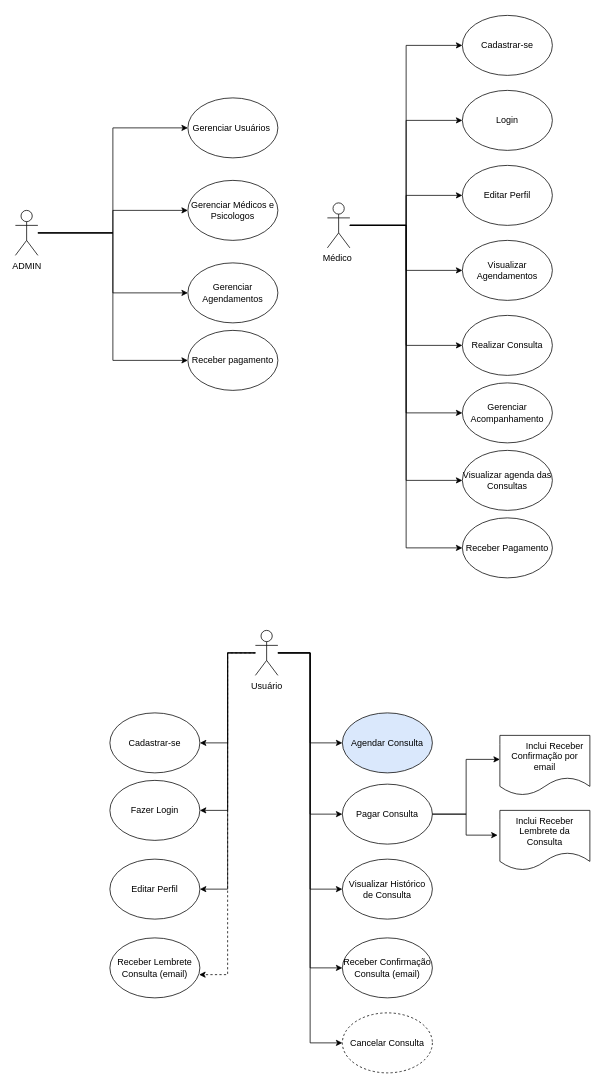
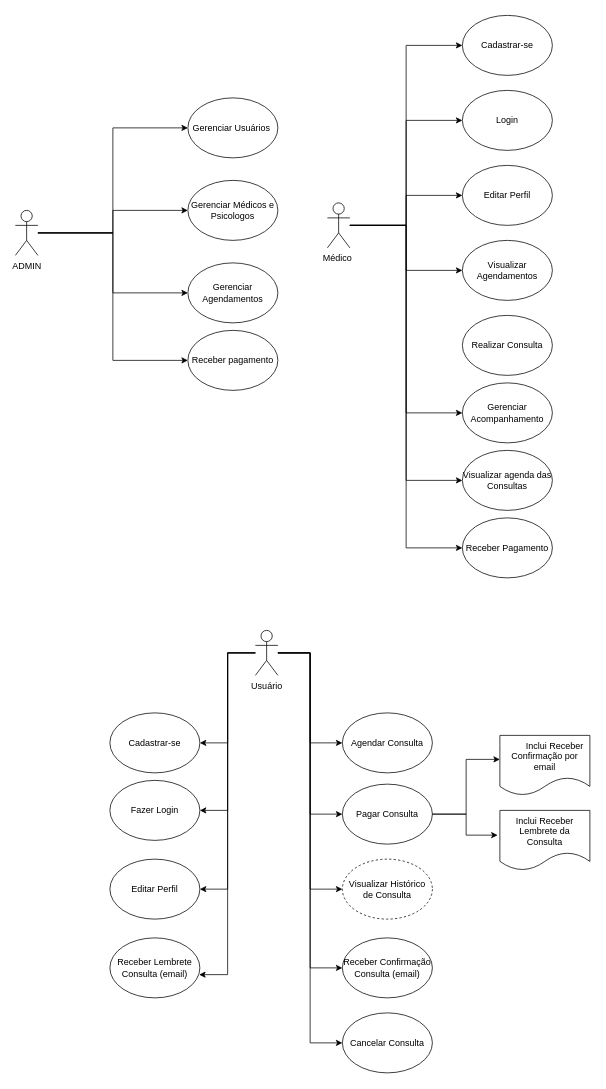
  <mxCell id="0" />
  <mxCell id="1" parent="0" />
  <mxCell id="2" style="edgeStyle=orthogonalEdgeStyle;rounded=0;orthogonalLoop=1;jettySize=auto;html=1;entryX=0;entryY=0.5;entryDx=0;entryDy=0;" parent="1" source="6" target="7" edge="1"><mxGeometry relative="1" as="geometry" /></mxCell>
  <mxCell id="3" style="edgeStyle=orthogonalEdgeStyle;rounded=0;orthogonalLoop=1;jettySize=auto;html=1;entryX=0;entryY=0.5;entryDx=0;entryDy=0;" parent="1" source="6" target="8" edge="1"><mxGeometry relative="1" as="geometry" /></mxCell>
  <mxCell id="4" style="edgeStyle=orthogonalEdgeStyle;rounded=0;orthogonalLoop=1;jettySize=auto;html=1;entryX=0;entryY=0.5;entryDx=0;entryDy=0;" parent="1" source="6" target="9" edge="1"><mxGeometry relative="1" as="geometry" /></mxCell>
  <mxCell id="5" style="edgeStyle=orthogonalEdgeStyle;rounded=0;orthogonalLoop=1;jettySize=auto;html=1;entryX=0;entryY=0.5;entryDx=0;entryDy=0;" parent="1" source="6" target="50" edge="1"><mxGeometry relative="1" as="geometry" /></mxCell>
  <mxCell id="6" value="ADMIN&lt;div&gt;&lt;br&gt;&lt;/div&gt;" style="shape=umlActor;verticalLabelPosition=bottom;verticalAlign=top;html=1;outlineConnect=0;" parent="1" vertex="1"><mxGeometry x="20" y="280" width="30" height="60" as="geometry" /></mxCell>
  <mxCell id="7" value="Gerenciar Usuários&lt;span style=&quot;white-space: pre;&quot;&gt;&#09;&lt;/span&gt;" style="ellipse;whiteSpace=wrap;html=1;" parent="1" vertex="1"><mxGeometry x="250" y="130" width="120" height="80" as="geometry" /></mxCell>
  <mxCell id="8" value="Gerenciar Médicos e Psicologos" style="ellipse;whiteSpace=wrap;html=1;" parent="1" vertex="1"><mxGeometry x="250" y="240" width="120" height="80" as="geometry" /></mxCell>
  <mxCell id="9" value="&lt;div&gt;Gerenciar Agendamentos&lt;/div&gt;" style="ellipse;whiteSpace=wrap;html=1;" parent="1" vertex="1"><mxGeometry x="250" y="350" width="120" height="80" as="geometry" /></mxCell>
  <mxCell id="10" style="edgeStyle=orthogonalEdgeStyle;rounded=0;orthogonalLoop=1;jettySize=auto;html=1;entryX=0;entryY=0.5;entryDx=0;entryDy=0;" parent="1" source="18" target="19" edge="1"><mxGeometry relative="1" as="geometry" /></mxCell>
- <mxCell id="11" style="edgeStyle=orthogonalEdgeStyle;rounded=0;orthogonalLoop=1;jettySize=auto;html=1;entryX=0;entryY=0.5;entryDx=0;entryDy=0;" parent="1" source="18" target="20" edge="1"><mxGeometry relative="1" as="geometry" /></mxCell>
  <mxCell id="12" style="edgeStyle=orthogonalEdgeStyle;rounded=0;orthogonalLoop=1;jettySize=auto;html=1;entryX=0;entryY=0.5;entryDx=0;entryDy=0;" parent="1" source="18" target="21" edge="1"><mxGeometry relative="1" as="geometry" /></mxCell>
  <mxCell id="13" style="edgeStyle=orthogonalEdgeStyle;rounded=0;orthogonalLoop=1;jettySize=auto;html=1;entryX=0;entryY=0.5;entryDx=0;entryDy=0;" parent="1" source="18" target="46" edge="1"><mxGeometry relative="1" as="geometry" /></mxCell>
  <mxCell id="14" style="edgeStyle=orthogonalEdgeStyle;rounded=0;orthogonalLoop=1;jettySize=auto;html=1;entryX=0;entryY=0.5;entryDx=0;entryDy=0;" parent="1" source="18" target="45" edge="1"><mxGeometry relative="1" as="geometry" /></mxCell>
  <mxCell id="15" style="edgeStyle=orthogonalEdgeStyle;rounded=0;orthogonalLoop=1;jettySize=auto;html=1;" parent="1" source="18" target="47" edge="1"><mxGeometry relative="1" as="geometry" /></mxCell>
  <mxCell id="16" style="edgeStyle=orthogonalEdgeStyle;rounded=0;orthogonalLoop=1;jettySize=auto;html=1;entryX=0;entryY=0.5;entryDx=0;entryDy=0;" parent="1" source="18" target="48" edge="1"><mxGeometry relative="1" as="geometry" /></mxCell>
  <mxCell id="17" style="edgeStyle=orthogonalEdgeStyle;rounded=0;orthogonalLoop=1;jettySize=auto;html=1;entryX=0;entryY=0.5;entryDx=0;entryDy=0;" parent="1" source="18" target="49" edge="1"><mxGeometry relative="1" as="geometry" /></mxCell>
  <mxCell id="18" value="Médico&amp;nbsp;&lt;div&gt;&lt;br&gt;&lt;/div&gt;" style="shape=umlActor;verticalLabelPosition=bottom;verticalAlign=top;html=1;outlineConnect=0;" parent="1" vertex="1"><mxGeometry x="436" y="270" width="30" height="60" as="geometry" /></mxCell>
  <mxCell id="19" value="&lt;div&gt;Visualizar Agendamentos&lt;/div&gt;" style="ellipse;whiteSpace=wrap;html=1;" parent="1" vertex="1"><mxGeometry x="616" y="320" width="120" height="80" as="geometry" /></mxCell>
  <mxCell id="20" value="&lt;div&gt;Realizar Consulta&lt;/div&gt;" style="ellipse;whiteSpace=wrap;html=1;" parent="1" vertex="1"><mxGeometry x="616" y="420" width="120" height="80" as="geometry" /></mxCell>
  <mxCell id="21" value="&lt;div&gt;Gerenciar Acompanhamento&lt;/div&gt;" style="ellipse;whiteSpace=wrap;html=1;" parent="1" vertex="1"><mxGeometry x="616" y="510" width="120" height="80" as="geometry" /></mxCell>
  <mxCell id="22" style="edgeStyle=orthogonalEdgeStyle;rounded=0;orthogonalLoop=1;jettySize=auto;html=1;entryX=1;entryY=0.5;entryDx=0;entryDy=0;" parent="1" source="30" target="31" edge="1"><mxGeometry relative="1" as="geometry" /></mxCell>
  <mxCell id="23" style="edgeStyle=orthogonalEdgeStyle;rounded=0;orthogonalLoop=1;jettySize=auto;html=1;entryX=1;entryY=0.5;entryDx=0;entryDy=0;" parent="1" source="30" target="32" edge="1"><mxGeometry relative="1" as="geometry" /></mxCell>
  <mxCell id="24" style="edgeStyle=orthogonalEdgeStyle;rounded=0;orthogonalLoop=1;jettySize=auto;html=1;entryX=1;entryY=0.5;entryDx=0;entryDy=0;" parent="1" source="30" target="33" edge="1"><mxGeometry relative="1" as="geometry" /></mxCell>
  <mxCell id="25" style="edgeStyle=orthogonalEdgeStyle;rounded=0;orthogonalLoop=1;jettySize=auto;html=1;entryX=0;entryY=0.5;entryDx=0;entryDy=0;" parent="1" source="30" target="34" edge="1"><mxGeometry relative="1" as="geometry" /></mxCell>
  <mxCell id="26" style="edgeStyle=orthogonalEdgeStyle;rounded=0;orthogonalLoop=1;jettySize=auto;html=1;entryX=0;entryY=0.5;entryDx=0;entryDy=0;" parent="1" source="30" target="35" edge="1"><mxGeometry relative="1" as="geometry" /></mxCell>
  <mxCell id="27" style="edgeStyle=orthogonalEdgeStyle;rounded=0;orthogonalLoop=1;jettySize=auto;html=1;entryX=0;entryY=0.5;entryDx=0;entryDy=0;" parent="1" source="30" target="36" edge="1"><mxGeometry relative="1" as="geometry" /></mxCell>
  <mxCell id="28" style="edgeStyle=orthogonalEdgeStyle;rounded=0;orthogonalLoop=1;jettySize=auto;html=1;entryX=0;entryY=0.5;entryDx=0;entryDy=0;" parent="1" source="30" target="41" edge="1"><mxGeometry relative="1" as="geometry" /></mxCell>
  <mxCell id="29" style="edgeStyle=orthogonalEdgeStyle;rounded=0;orthogonalLoop=1;jettySize=auto;html=1;entryX=0;entryY=0.5;entryDx=0;entryDy=0;" parent="1" source="30" target="44" edge="1"><mxGeometry relative="1" as="geometry" /></mxCell>
  <mxCell id="30" value="Usuário" style="shape=umlActor;verticalLabelPosition=bottom;verticalAlign=top;html=1;outlineConnect=0;" parent="1" vertex="1"><mxGeometry x="340" y="840" width="30" height="60" as="geometry" /></mxCell>
  <mxCell id="31" value="&lt;div&gt;Cadastrar-se&lt;/div&gt;" style="ellipse;whiteSpace=wrap;html=1;" parent="1" vertex="1"><mxGeometry x="146" y="950" width="120" height="80" as="geometry" /></mxCell>
  <mxCell id="32" value="&lt;div&gt;Fazer Login&lt;/div&gt;" style="ellipse;whiteSpace=wrap;html=1;" parent="1" vertex="1"><mxGeometry x="146" y="1040" width="120" height="80" as="geometry" /></mxCell>
  <mxCell id="33" value="Editar Perfil" style="ellipse;whiteSpace=wrap;html=1;" parent="1" vertex="1"><mxGeometry x="146" y="1145" width="120" height="80" as="geometry" /></mxCell>
- <mxCell id="34" value="&lt;div&gt;Agendar Consulta&lt;/div&gt;" style="ellipse;whiteSpace=wrap;html=1;fillColor=#dae8fc;" parent="1" vertex="1"><mxGeometry x="456" y="950" width="120" height="80" as="geometry" /></mxCell>
+ <mxCell id="34" value="&lt;div&gt;Agendar Consulta&lt;/div&gt;" style="ellipse;whiteSpace=wrap;html=1;" parent="1" vertex="1"><mxGeometry x="456" y="950" width="120" height="80" as="geometry" /></mxCell>
  <mxCell id="35" value="&lt;div&gt;Pagar Consulta&lt;/div&gt;" style="ellipse;whiteSpace=wrap;html=1;" parent="1" vertex="1"><mxGeometry x="456" y="1045" width="120" height="80" as="geometry" /></mxCell>
- <mxCell id="36" value="&lt;div&gt;Visualizar Histórico de Consulta&lt;/div&gt;" style="ellipse;whiteSpace=wrap;html=1;" parent="1" vertex="1"><mxGeometry x="456" y="1145" width="120" height="80" as="geometry" /></mxCell>
+ <mxCell id="36" value="&lt;div&gt;Visualizar Histórico de Consulta&lt;/div&gt;" style="ellipse;whiteSpace=wrap;html=1;dashed=1;" parent="1" vertex="1"><mxGeometry x="456" y="1145" width="120" height="80" as="geometry" /></mxCell>
  <mxCell id="37" value="&lt;span style=&quot;white-space: pre;&quot;&gt;&#09;&lt;/span&gt;Inclui Receber Confirmação por email" style="shape=document;whiteSpace=wrap;html=1;boundedLbl=1;" parent="1" vertex="1"><mxGeometry x="666" y="980" width="120" height="80" as="geometry" /></mxCell>
  <mxCell id="38" value="Inclui Receber Lembrete da Consulta" style="shape=document;whiteSpace=wrap;html=1;boundedLbl=1;" parent="1" vertex="1"><mxGeometry x="666" y="1080" width="120" height="80" as="geometry" /></mxCell>
  <mxCell id="39" style="edgeStyle=orthogonalEdgeStyle;rounded=0;orthogonalLoop=1;jettySize=auto;html=1;entryX=0;entryY=0.4;entryDx=0;entryDy=0;entryPerimeter=0;" parent="1" source="35" target="37" edge="1"><mxGeometry relative="1" as="geometry" /></mxCell>
  <mxCell id="40" style="edgeStyle=orthogonalEdgeStyle;rounded=0;orthogonalLoop=1;jettySize=auto;html=1;entryX=-0.025;entryY=0.413;entryDx=0;entryDy=0;entryPerimeter=0;" parent="1" source="35" target="38" edge="1"><mxGeometry relative="1" as="geometry" /></mxCell>
  <mxCell id="41" value="&lt;div&gt;Receber Confirmação Consulta (email)&lt;/div&gt;" style="ellipse;whiteSpace=wrap;html=1;" parent="1" vertex="1"><mxGeometry x="456" y="1250" width="120" height="80" as="geometry" /></mxCell>
  <mxCell id="42" value="Receber Lembrete Consulta (email)" style="ellipse;whiteSpace=wrap;html=1;" parent="1" vertex="1"><mxGeometry x="146" y="1250" width="120" height="80" as="geometry" /></mxCell>
- <mxCell id="43" style="edgeStyle=orthogonalEdgeStyle;rounded=0;orthogonalLoop=1;jettySize=auto;html=1;entryX=0.992;entryY=0.613;entryDx=0;entryDy=0;entryPerimeter=0;dashed=1;" parent="1" source="30" target="42" edge="1"><mxGeometry relative="1" as="geometry" /></mxCell>
- <mxCell id="44" value="&lt;div&gt;Cancelar Consulta&lt;/div&gt;" style="ellipse;whiteSpace=wrap;html=1;dashed=1;" parent="1" vertex="1"><mxGeometry x="456" y="1350" width="120" height="80" as="geometry" /></mxCell>
+ <mxCell id="43" style="edgeStyle=orthogonalEdgeStyle;rounded=0;orthogonalLoop=1;jettySize=auto;html=1;entryX=0.992;entryY=0.613;entryDx=0;entryDy=0;entryPerimeter=0;" parent="1" source="30" target="42" edge="1"><mxGeometry relative="1" as="geometry" /></mxCell>
+ <mxCell id="44" value="&lt;div&gt;Cancelar Consulta&lt;/div&gt;" style="ellipse;whiteSpace=wrap;html=1;" parent="1" vertex="1"><mxGeometry x="456" y="1350" width="120" height="80" as="geometry" /></mxCell>
  <mxCell id="45" value="Cadastrar-se" style="ellipse;whiteSpace=wrap;html=1;" parent="1" vertex="1"><mxGeometry x="616" y="20" width="120" height="80" as="geometry" /></mxCell>
  <mxCell id="46" value="Login" style="ellipse;whiteSpace=wrap;html=1;" parent="1" vertex="1"><mxGeometry x="616" y="120" width="120" height="80" as="geometry" /></mxCell>
  <mxCell id="47" value="Editar Perfil" style="ellipse;whiteSpace=wrap;html=1;" parent="1" vertex="1"><mxGeometry x="616" y="220" width="120" height="80" as="geometry" /></mxCell>
  <mxCell id="48" value="Visualizar agenda das Consultas" style="ellipse;whiteSpace=wrap;html=1;" parent="1" vertex="1"><mxGeometry x="616" y="600" width="120" height="80" as="geometry" /></mxCell>
  <mxCell id="49" value="Receber Pagamento" style="ellipse;whiteSpace=wrap;html=1;" parent="1" vertex="1"><mxGeometry x="616" y="690" width="120" height="80" as="geometry" /></mxCell>
  <mxCell id="50" value="Receber pagamento" style="ellipse;whiteSpace=wrap;html=1;" parent="1" vertex="1"><mxGeometry x="250" y="440" width="120" height="80" as="geometry" /></mxCell>
